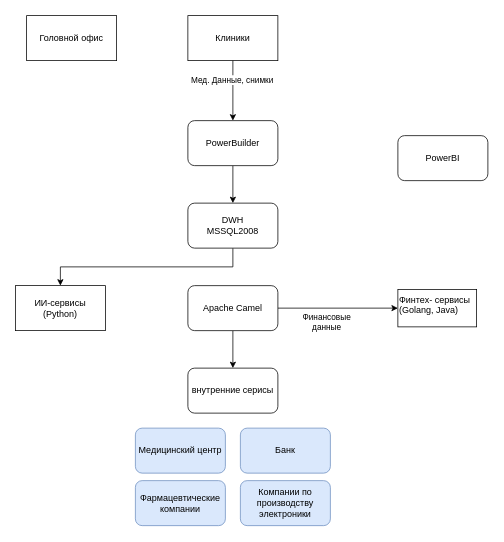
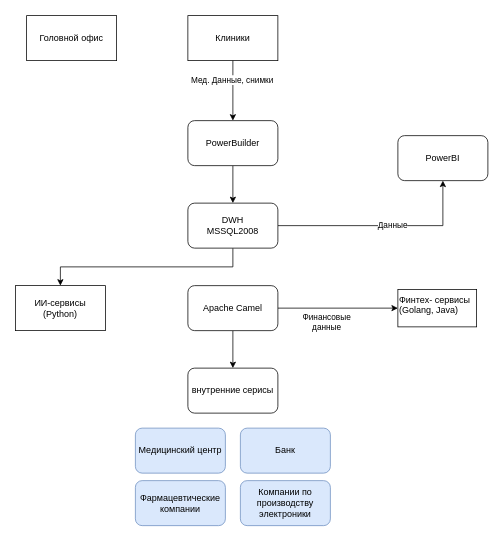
  <mxCell id="0" />
  <mxCell id="1" parent="0" />
  <mxCell id="2" value="Головной офис" style="rounded=0;whiteSpace=wrap;html=1;" parent="1" vertex="1"><mxGeometry x="35" y="20" width="120" height="60" as="geometry" /></mxCell>
  <mxCell id="3" style="edgeStyle=orthogonalEdgeStyle;rounded=0;orthogonalLoop=1;jettySize=auto;html=1;exitX=0.5;exitY=1;exitDx=0;exitDy=0;entryX=0.5;entryY=0;entryDx=0;entryDy=0;" parent="1" source="19" target="10" edge="1"><mxGeometry relative="1" as="geometry" /></mxCell>
  <mxCell id="4" value="Клиники" style="rounded=0;whiteSpace=wrap;html=1;" parent="1" vertex="1"><mxGeometry x="250" y="20" width="120" height="60" as="geometry" /></mxCell>
  <mxCell id="5" value="ИИ-сервисы&lt;div&gt;(Python)&lt;/div&gt;" style="rounded=0;whiteSpace=wrap;html=1;" parent="1" vertex="1"><mxGeometry x="20" y="380" width="120" height="60" as="geometry" /></mxCell>
  <mxCell id="6" value="Финтех- сервисы&lt;div&gt;(Golang,&amp;nbsp;&lt;span style=&quot;background-color: transparent; color: light-dark(rgb(0, 0, 0), rgb(255, 255, 255));&quot;&gt;Java)&lt;/span&gt;&lt;/div&gt;" style="rounded=0;whiteSpace=wrap;html=1;align=left;verticalAlign=top;" parent="1" vertex="1"><mxGeometry x="530" y="385" width="105" height="50" as="geometry" /></mxCell>
+ <mxCell id="7" style="edgeStyle=orthogonalEdgeStyle;rounded=0;orthogonalLoop=1;jettySize=auto;html=1;exitX=1;exitY=0.5;exitDx=0;exitDy=0;entryX=0.5;entryY=1;entryDx=0;entryDy=0;" parent="1" source="10" target="11" edge="1"><mxGeometry relative="1" as="geometry" /></mxCell>
+ <mxCell id="8" value="Данные" style="edgeLabel;html=1;align=center;verticalAlign=middle;resizable=0;points=[];" parent="7" vertex="1" connectable="0"><mxGeometry x="0.083" y="2" relative="1" as="geometry"><mxPoint as="offset" /></mxGeometry></mxCell>
  <mxCell id="9" style="edgeStyle=orthogonalEdgeStyle;rounded=0;orthogonalLoop=1;jettySize=auto;html=1;exitX=0.5;exitY=1;exitDx=0;exitDy=0;" parent="1" source="10" target="5" edge="1"><mxGeometry relative="1" as="geometry" /></mxCell>
  <mxCell id="10" value="DWH&lt;br&gt;MSSQL2008" style="rounded=1;whiteSpace=wrap;html=1;" parent="1" vertex="1"><mxGeometry x="250" y="270" width="120" height="60" as="geometry" /></mxCell>
  <mxCell id="11" value="PowerBI" style="rounded=1;whiteSpace=wrap;html=1;" parent="1" vertex="1"><mxGeometry x="530" y="180" width="120" height="60" as="geometry" /></mxCell>
  <mxCell id="12" style="edgeStyle=orthogonalEdgeStyle;rounded=0;orthogonalLoop=1;jettySize=auto;html=1;exitX=1;exitY=0.5;exitDx=0;exitDy=0;entryX=0;entryY=0.5;entryDx=0;entryDy=0;" parent="1" source="15" target="6" edge="1"><mxGeometry relative="1" as="geometry" /></mxCell>
  <mxCell id="13" value="Финансовые&lt;br&gt;данные" style="edgeLabel;html=1;align=center;verticalAlign=middle;resizable=0;points=[];" parent="12" vertex="1" connectable="0"><mxGeometry x="-0.204" relative="1" as="geometry"><mxPoint y="18" as="offset" /></mxGeometry></mxCell>
  <mxCell id="14" style="edgeStyle=orthogonalEdgeStyle;rounded=0;orthogonalLoop=1;jettySize=auto;html=1;exitX=0.5;exitY=1;exitDx=0;exitDy=0;entryX=0.5;entryY=0;entryDx=0;entryDy=0;" parent="1" source="15" target="16" edge="1"><mxGeometry relative="1" as="geometry" /></mxCell>
  <mxCell id="15" value="Apache Camel" style="rounded=1;whiteSpace=wrap;html=1;" parent="1" vertex="1"><mxGeometry x="250" y="380" width="120" height="60" as="geometry" /></mxCell>
  <mxCell id="16" value="внутренние серисы" style="rounded=1;whiteSpace=wrap;html=1;" parent="1" vertex="1"><mxGeometry x="250" y="490" width="120" height="60" as="geometry" /></mxCell>
  <mxCell id="17" value="" style="edgeStyle=orthogonalEdgeStyle;rounded=0;orthogonalLoop=1;jettySize=auto;html=1;exitX=0.5;exitY=1;exitDx=0;exitDy=0;entryX=0.5;entryY=0;entryDx=0;entryDy=0;" parent="1" source="4" target="19" edge="1"><mxGeometry relative="1" as="geometry"><mxPoint x="310" y="80" as="sourcePoint" /><mxPoint x="310" y="270" as="targetPoint" /></mxGeometry></mxCell>
  <mxCell id="18" value="Мед. Данные, снимки" style="edgeLabel;html=1;align=center;verticalAlign=middle;resizable=0;points=[];" parent="17" vertex="1" connectable="0"><mxGeometry x="-0.376" y="-2" relative="1" as="geometry"><mxPoint as="offset" /></mxGeometry></mxCell>
  <mxCell id="19" value="PowerBuilder" style="rounded=1;whiteSpace=wrap;html=1;" parent="1" vertex="1"><mxGeometry x="250" y="160" width="120" height="60" as="geometry" /></mxCell>
  <mxCell id="20" value="Медицинский центр" style="rounded=1;whiteSpace=wrap;html=1;fillColor=#dae8fc;strokeColor=#6c8ebf;" vertex="1" parent="1"><mxGeometry x="180" y="570" width="120" height="60" as="geometry" /></mxCell>
  <mxCell id="21" value="Банк" style="rounded=1;whiteSpace=wrap;html=1;fillColor=#dae8fc;strokeColor=#6c8ebf;" vertex="1" parent="1"><mxGeometry x="320" y="570" width="120" height="60" as="geometry" /></mxCell>
  <mxCell id="22" value="Фармацевтические компании" style="rounded=1;whiteSpace=wrap;html=1;fillColor=#dae8fc;strokeColor=#6c8ebf;" vertex="1" parent="1"><mxGeometry x="180" y="640" width="120" height="60" as="geometry" /></mxCell>
  <mxCell id="23" value="Компании по производству электроники" style="rounded=1;whiteSpace=wrap;html=1;fillColor=#dae8fc;strokeColor=#6c8ebf;" vertex="1" parent="1"><mxGeometry x="320" y="640" width="120" height="60" as="geometry" /></mxCell>
